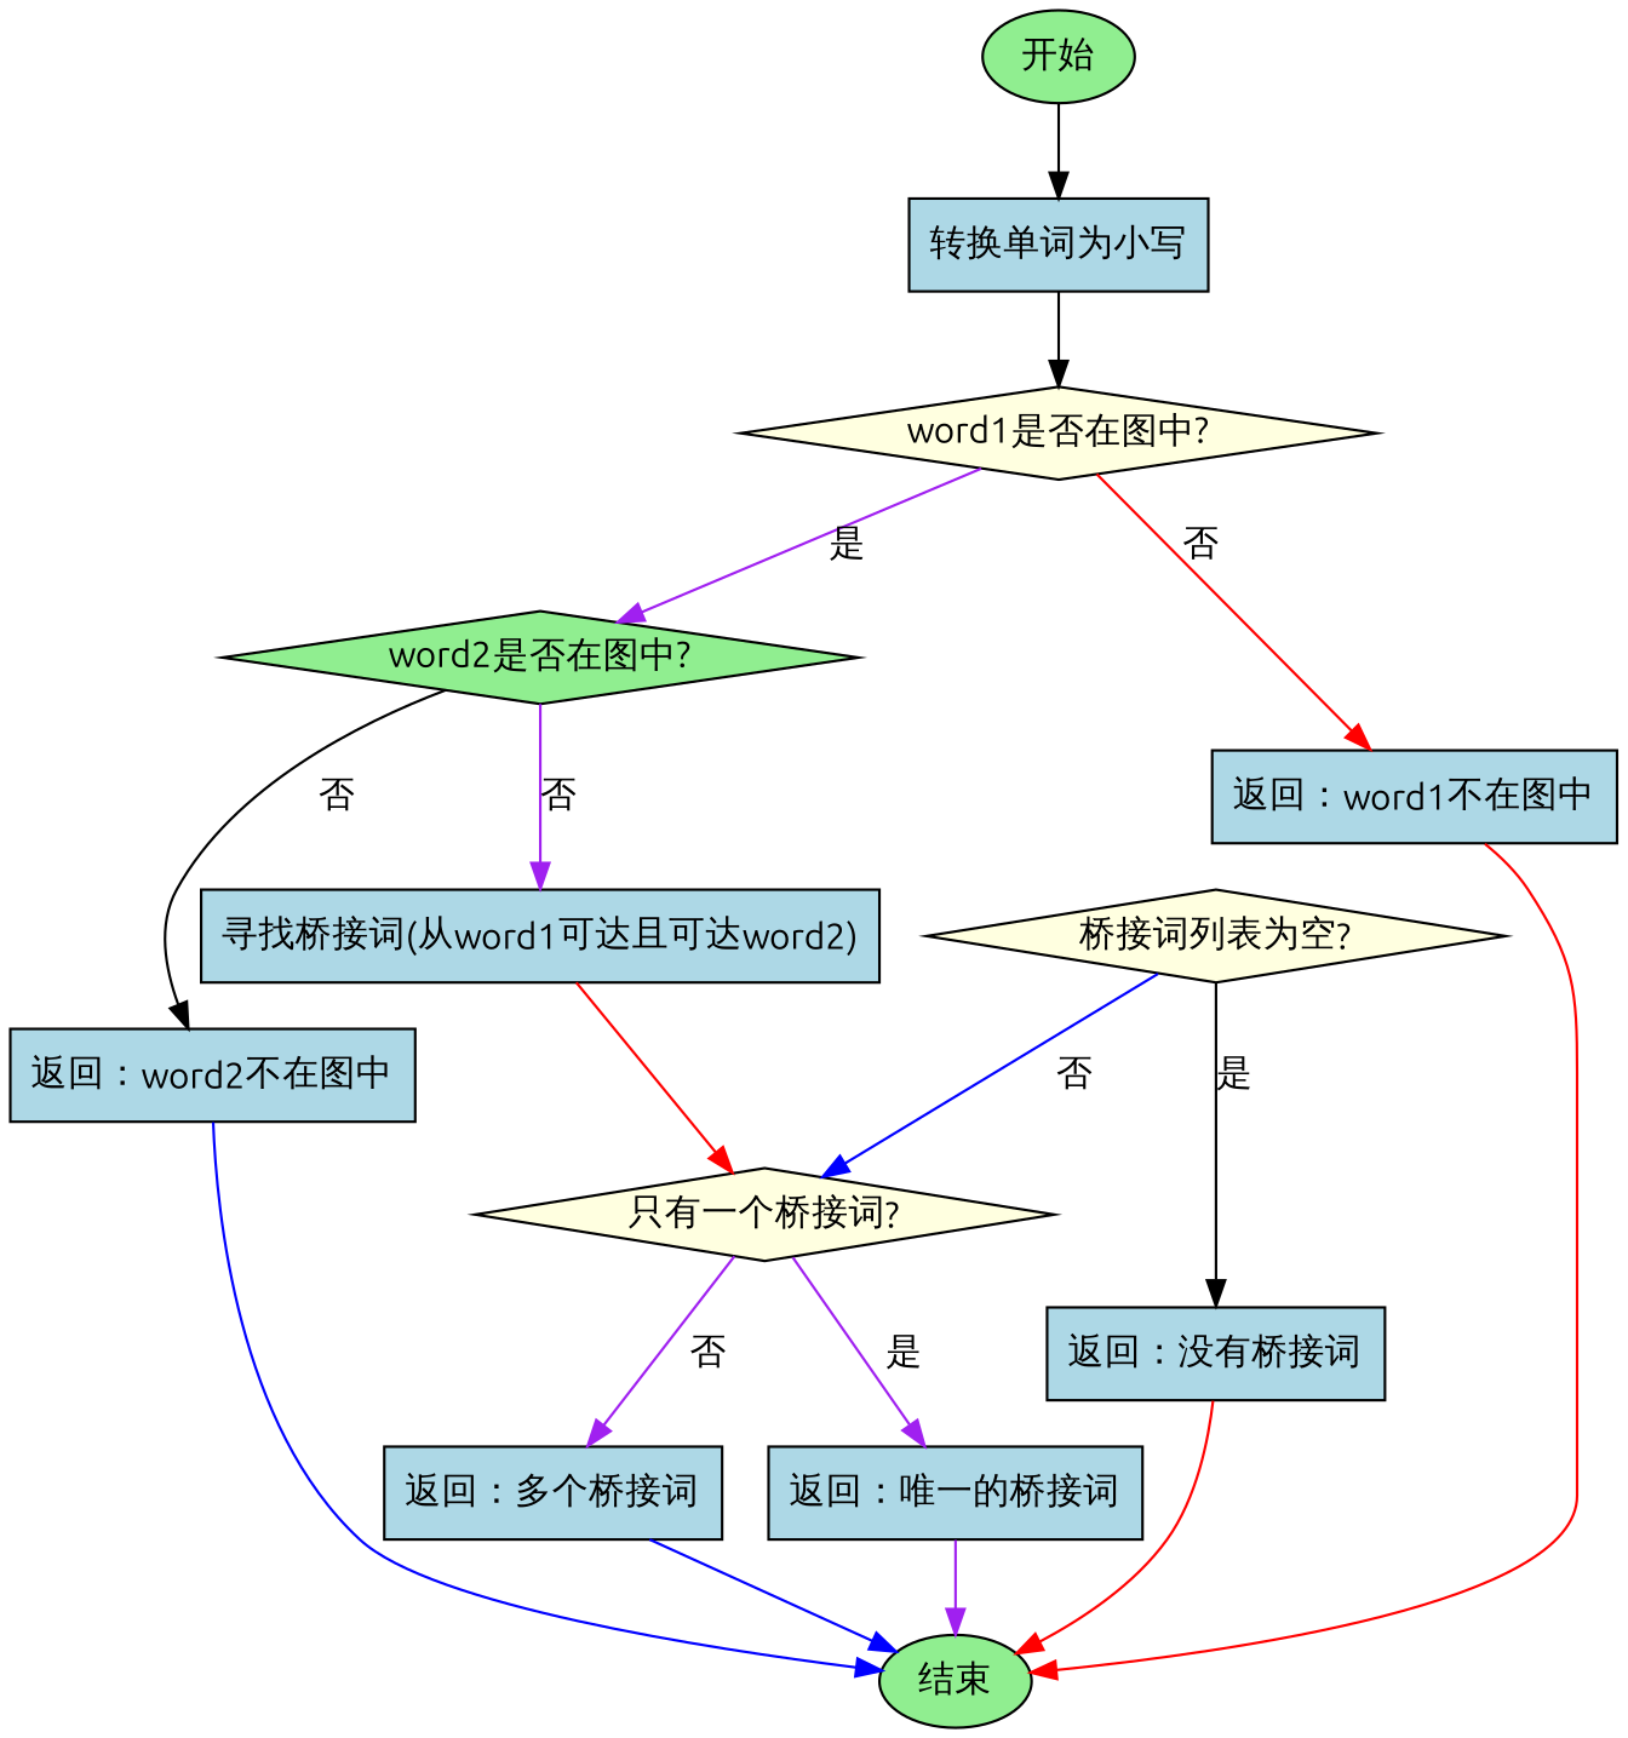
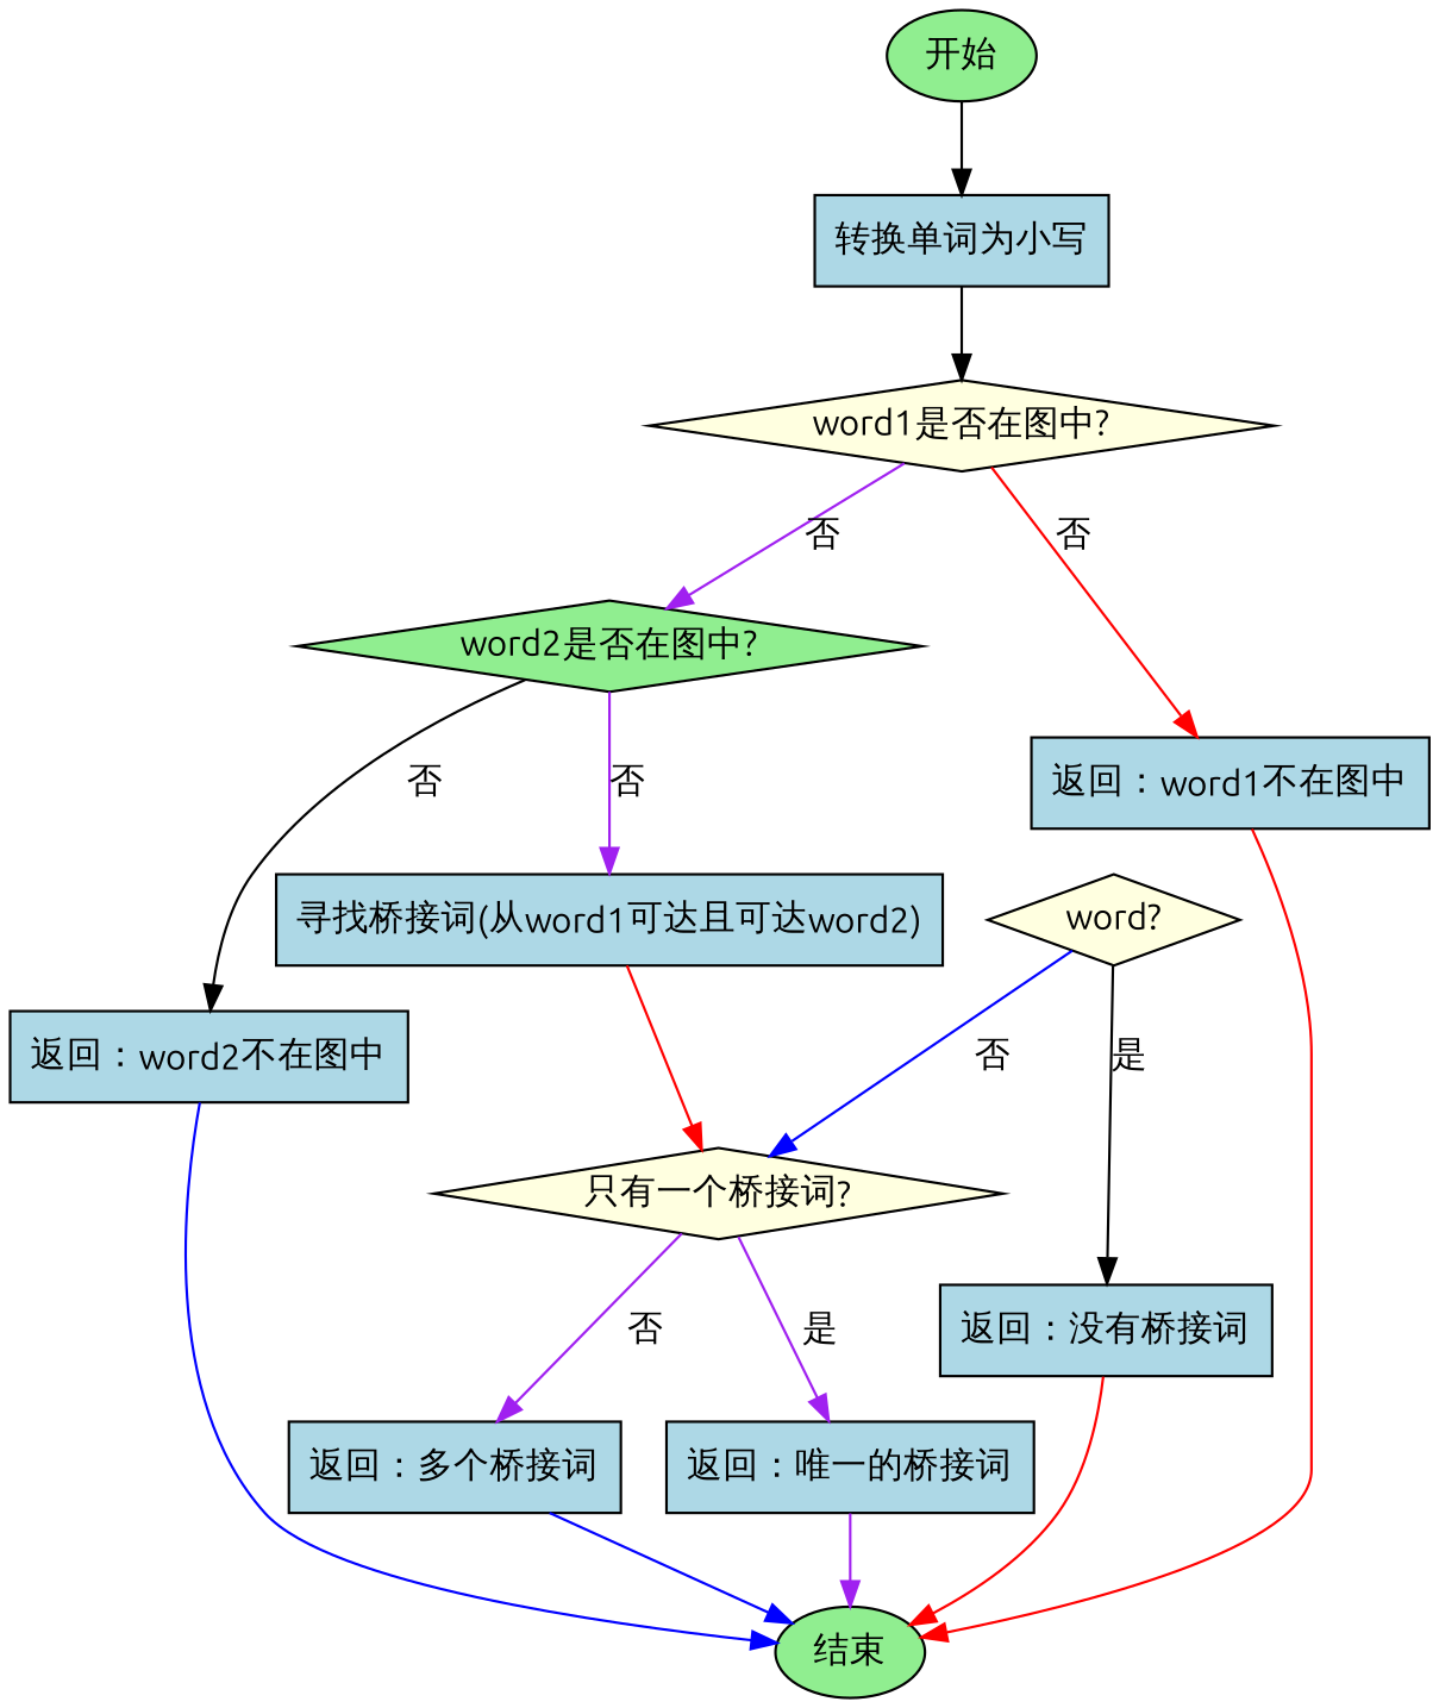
  digraph {
    fontname=Ubuntu
    rankdir=TB
    node [fillcolor=lightblue fontname=Ubuntu shape=box style=filled]
    edge [color=purple fontname=Ubuntu]
    n1 [fillcolor=lightgreen label="开始" shape=oval]
    n2 [label="转换单词为小写"]
    n3 [fillcolor=lightyellow label="word1是否在图中?" shape=diamond]
    n4 [fillcolor=lightgreen label="word2是否在图中?" shape=diamond]
    n5 [label="返回：word1不在图中"]
    n6 [label="返回：word2不在图中"]
    n7 [label="寻找桥接词(从word1可达且可达word2)"]
    n8 [fillcolor=lightgreen label="结束" shape=oval]
    n9 [fillcolor=lightyellow label="只有一个桥接词?" shape=diamond]
-   n10 [fillcolor=lightyellow label="桥接词列表为空?" shape=diamond]
+   n10 [fillcolor=lightyellow label="word?" shape=diamond]
    n11 [label="返回：没有桥接词"]
    n12 [label="返回：唯一的桥接词"]
    n13 [label="返回：多个桥接词"]
    n1 -> n2 [color=black]
    n2 -> n3 [color=black]
-   n3 -> n4 [label="是"]
+   n3 -> n4 [label="否"]
    n3 -> n5 [color=red label="否"]
    n4 -> n6 [color=black label="否"]
    n4 -> n7 [label="否"]
    n5 -> n8 [color=red]
    n6 -> n8 [color=blue]
    n7 -> n9 [color=red]
    n9 -> n12 [label="是"]
    n9 -> n13 [label="否"]
    n10 -> n9 [color=blue label="否"]
    n10 -> n11 [color=black label="是"]
    n11 -> n8 [color=red]
    n12 -> n8
    n13 -> n8 [color=blue]
  }
